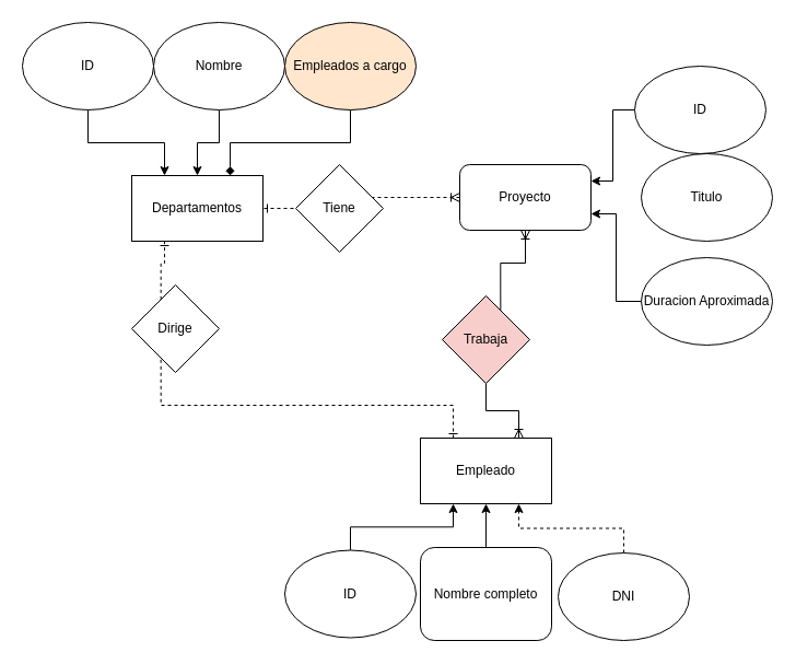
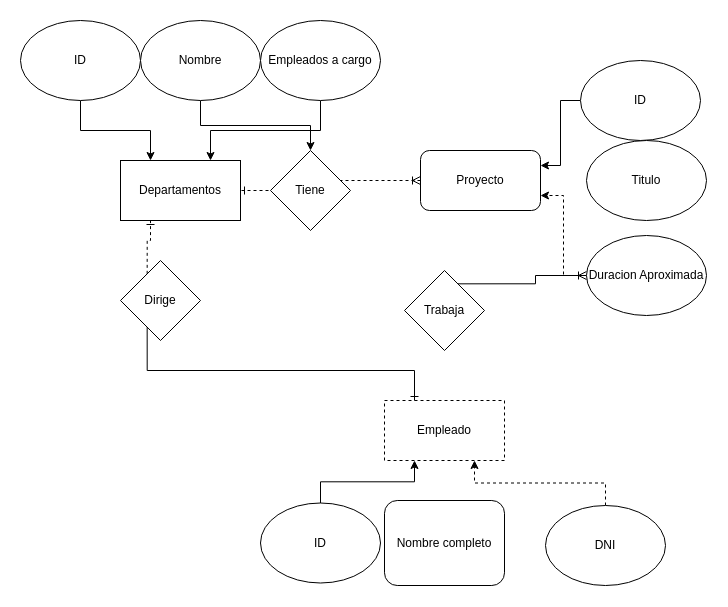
  <mxCell id="0" />
  <mxCell id="1" parent="0" />
  <mxCell id="2" value="Departamentos" style="rounded=0;whiteSpace=wrap;html=1;" vertex="1" parent="1"><mxGeometry x="120" y="160" width="120" height="60" as="geometry" /></mxCell>
  <mxCell id="3" style="edgeStyle=orthogonalEdgeStyle;rounded=0;orthogonalLoop=1;jettySize=auto;html=1;exitX=0.25;exitY=0;exitDx=0;exitDy=0;entryX=0.25;entryY=1;entryDx=0;entryDy=0;startArrow=none;endArrow=ERone;endFill=0;dashed=1;" edge="1" parent="1" source="6" target="2"><mxGeometry relative="1" as="geometry" /></mxCell>
- <mxCell id="4" style="edgeStyle=orthogonalEdgeStyle;rounded=0;orthogonalLoop=1;jettySize=auto;html=1;exitX=0.75;exitY=0;exitDx=0;exitDy=0;entryX=0.5;entryY=1;entryDx=0;entryDy=0;startArrow=none;startFill=0;endArrow=ERoneToMany;endFill=0;" edge="1" parent="1" source="22" target="21"><mxGeometry relative="1" as="geometry" /></mxCell>
- <mxCell id="5" value="Empleado" style="rounded=0;whiteSpace=wrap;html=1;" vertex="1" parent="1"><mxGeometry x="384" y="400" width="120" height="60" as="geometry" /></mxCell>
+ <mxCell id="4" style="edgeStyle=orthogonalEdgeStyle;rounded=0;orthogonalLoop=1;jettySize=auto;html=1;exitX=0.75;exitY=0;exitDx=0;exitDy=0;startArrow=none;startFill=0;endArrow=ERoneToMany;endFill=0;" edge="1" parent="1" source="22" target="28"><mxGeometry relative="1" as="geometry" /></mxCell>
+ <mxCell id="5" value="Empleado" style="rounded=0;whiteSpace=wrap;html=1;dashed=1;" vertex="1" parent="1"><mxGeometry x="384" y="400" width="120" height="60" as="geometry" /></mxCell>
  <mxCell id="6" value="Dirige" style="rhombus;whiteSpace=wrap;html=1;" vertex="1" parent="1"><mxGeometry x="120" y="260" width="80" height="80" as="geometry" /></mxCell>
- <mxCell id="7" value="" style="edgeStyle=orthogonalEdgeStyle;rounded=0;orthogonalLoop=1;jettySize=auto;html=1;exitX=0.25;exitY=0;exitDx=0;exitDy=0;entryX=0.25;entryY=1;entryDx=0;entryDy=0;endArrow=none;startArrow=ERone;startFill=0;endFill=0;dashed=1;" edge="1" parent="1" source="5" target="6"><mxGeometry relative="1" as="geometry"><mxPoint x="414" y="420" as="sourcePoint" /><mxPoint x="414" y="210" as="targetPoint" /></mxGeometry></mxCell>
+ <mxCell id="7" value="" style="edgeStyle=orthogonalEdgeStyle;rounded=0;orthogonalLoop=1;jettySize=auto;html=1;exitX=0.25;exitY=0;exitDx=0;exitDy=0;entryX=0.25;entryY=1;entryDx=0;entryDy=0;endArrow=none;startArrow=ERone;startFill=0;endFill=0;" edge="1" parent="1" source="5" target="6"><mxGeometry relative="1" as="geometry"><mxPoint x="414" y="420" as="sourcePoint" /><mxPoint x="414" y="210" as="targetPoint" /></mxGeometry></mxCell>
  <mxCell id="8" style="edgeStyle=orthogonalEdgeStyle;rounded=0;orthogonalLoop=1;jettySize=auto;html=1;exitX=0.5;exitY=1;exitDx=0;exitDy=0;entryX=0.25;entryY=0;entryDx=0;entryDy=0;startArrow=none;startFill=0;endArrow=classic;endFill=1;" edge="1" parent="1" source="9" target="2"><mxGeometry relative="1" as="geometry" /></mxCell>
  <mxCell id="9" value="ID" style="ellipse;whiteSpace=wrap;html=1;" vertex="1" parent="1"><mxGeometry x="20" y="20" width="120" height="80" as="geometry" /></mxCell>
- <mxCell id="10" style="edgeStyle=orthogonalEdgeStyle;rounded=0;orthogonalLoop=1;jettySize=auto;html=1;exitX=0.5;exitY=1;exitDx=0;exitDy=0;entryX=0.5;entryY=0;entryDx=0;entryDy=0;startArrow=none;startFill=0;endArrow=classic;endFill=1;" edge="1" parent="1" source="11" target="2"><mxGeometry relative="1" as="geometry" /></mxCell>
+ <mxCell id="10" style="edgeStyle=orthogonalEdgeStyle;rounded=0;orthogonalLoop=1;jettySize=auto;html=1;exitX=0.5;exitY=1;exitDx=0;exitDy=0;startArrow=none;startFill=0;endArrow=classic;endFill=1;" edge="1" parent="1" source="11" target="29"><mxGeometry relative="1" as="geometry" /></mxCell>
  <mxCell id="11" value="Nombre" style="ellipse;whiteSpace=wrap;html=1;" vertex="1" parent="1"><mxGeometry x="140" y="20" width="120" height="80" as="geometry" /></mxCell>
- <mxCell id="12" style="edgeStyle=orthogonalEdgeStyle;rounded=0;orthogonalLoop=1;jettySize=auto;html=1;exitX=0.5;exitY=1;exitDx=0;exitDy=0;entryX=0.75;entryY=0;entryDx=0;entryDy=0;startArrow=none;startFill=0;endArrow=diamond;endFill=1;" edge="1" parent="1" source="13" target="2"><mxGeometry relative="1" as="geometry" /></mxCell>
- <mxCell id="13" value="Empleados a cargo" style="ellipse;whiteSpace=wrap;html=1;fillColor=#ffe6cc;" vertex="1" parent="1"><mxGeometry x="260" y="20" width="120" height="80" as="geometry" /></mxCell>
+ <mxCell id="12" style="edgeStyle=orthogonalEdgeStyle;rounded=0;orthogonalLoop=1;jettySize=auto;html=1;exitX=0.5;exitY=1;exitDx=0;exitDy=0;entryX=0.75;entryY=0;entryDx=0;entryDy=0;startArrow=none;startFill=0;endArrow=classic;endFill=1;" edge="1" parent="1" source="13" target="2"><mxGeometry relative="1" as="geometry" /></mxCell>
+ <mxCell id="13" value="Empleados a cargo" style="ellipse;whiteSpace=wrap;html=1;" vertex="1" parent="1"><mxGeometry x="260" y="20" width="120" height="80" as="geometry" /></mxCell>
  <mxCell id="14" style="edgeStyle=orthogonalEdgeStyle;rounded=0;orthogonalLoop=1;jettySize=auto;html=1;exitX=0.5;exitY=0;exitDx=0;exitDy=0;entryX=0.25;entryY=1;entryDx=0;entryDy=0;startArrow=none;startFill=0;endArrow=classic;endFill=1;" edge="1" parent="1" source="15" target="5"><mxGeometry relative="1" as="geometry" /></mxCell>
  <mxCell id="15" value="ID" style="ellipse;whiteSpace=wrap;html=1;" vertex="1" parent="1"><mxGeometry x="260" y="502.5" width="120" height="80" as="geometry" /></mxCell>
- <mxCell id="16" style="edgeStyle=orthogonalEdgeStyle;rounded=0;orthogonalLoop=1;jettySize=auto;html=1;exitX=0.5;exitY=0;exitDx=0;exitDy=0;entryX=0.5;entryY=1;entryDx=0;entryDy=0;startArrow=none;startFill=0;endArrow=classic;endFill=1;" edge="1" parent="1" source="17" target="5"><mxGeometry relative="1" as="geometry" /></mxCell>
  <mxCell id="17" value="Nombre completo" style="whiteSpace=wrap;html=1;rounded=1;" vertex="1" parent="1"><mxGeometry x="384" y="500" width="120" height="85" as="geometry" /></mxCell>
  <mxCell id="18" style="edgeStyle=orthogonalEdgeStyle;rounded=0;orthogonalLoop=1;jettySize=auto;html=1;exitX=0.5;exitY=0;exitDx=0;exitDy=0;entryX=0.75;entryY=1;entryDx=0;entryDy=0;startArrow=none;startFill=0;endArrow=classic;endFill=1;dashed=1;" edge="1" parent="1" source="19" target="5"><mxGeometry relative="1" as="geometry" /></mxCell>
- <mxCell id="19" value="DNI" style="ellipse;whiteSpace=wrap;html=1;" vertex="1" parent="1"><mxGeometry x="510" y="505" width="120" height="80" as="geometry" /></mxCell>
+ <mxCell id="19" value="DNI" style="ellipse;whiteSpace=wrap;html=1;" vertex="1" parent="1"><mxGeometry x="545" y="505" width="120" height="80" as="geometry" /></mxCell>
  <mxCell id="20" style="edgeStyle=orthogonalEdgeStyle;rounded=0;orthogonalLoop=1;jettySize=auto;html=1;exitX=0;exitY=0.5;exitDx=0;exitDy=0;entryX=1;entryY=0.5;entryDx=0;entryDy=0;startArrow=ERoneToMany;startFill=0;endArrow=ERone;endFill=0;dashed=1;" edge="1" parent="1" source="21" target="2"><mxGeometry relative="1" as="geometry" /></mxCell>
  <mxCell id="21" value="Proyecto" style="whiteSpace=wrap;html=1;rounded=1;" vertex="1" parent="1"><mxGeometry x="420" y="150" width="120" height="60" as="geometry" /></mxCell>
- <mxCell id="22" value="Trabaja" style="rhombus;whiteSpace=wrap;html=1;fillColor=#f8cecc;" vertex="1" parent="1"><mxGeometry x="404" y="270" width="80" height="80" as="geometry" /></mxCell>
- <mxCell id="23" value="" style="edgeStyle=orthogonalEdgeStyle;rounded=0;orthogonalLoop=1;jettySize=auto;html=1;exitX=0.75;exitY=0;exitDx=0;exitDy=0;entryX=0.5;entryY=1;entryDx=0;entryDy=0;startArrow=ERoneToMany;startFill=0;endArrow=none;endFill=0;" edge="1" parent="1" source="5" target="22"><mxGeometry relative="1" as="geometry"><mxPoint x="474" y="400" as="sourcePoint" /><mxPoint x="430" y="220" as="targetPoint" /></mxGeometry></mxCell>
+ <mxCell id="22" value="Trabaja" style="rhombus;whiteSpace=wrap;html=1;" vertex="1" parent="1"><mxGeometry x="404" y="270" width="80" height="80" as="geometry" /></mxCell>
  <mxCell id="24" style="edgeStyle=orthogonalEdgeStyle;rounded=0;orthogonalLoop=1;jettySize=auto;html=1;exitX=0;exitY=0.5;exitDx=0;exitDy=0;entryX=1;entryY=0.25;entryDx=0;entryDy=0;startArrow=none;startFill=0;endArrow=classic;endFill=1;" edge="1" parent="1" source="25" target="21"><mxGeometry relative="1" as="geometry" /></mxCell>
  <mxCell id="25" value="ID" style="ellipse;whiteSpace=wrap;html=1;" vertex="1" parent="1"><mxGeometry x="580" y="60" width="120" height="80" as="geometry" /></mxCell>
  <mxCell id="26" value="Titulo" style="ellipse;whiteSpace=wrap;html=1;" vertex="1" parent="1"><mxGeometry x="586" y="140" width="120" height="80" as="geometry" /></mxCell>
- <mxCell id="27" style="edgeStyle=orthogonalEdgeStyle;rounded=0;orthogonalLoop=1;jettySize=auto;html=1;exitX=0;exitY=0.5;exitDx=0;exitDy=0;entryX=1;entryY=0.75;entryDx=0;entryDy=0;startArrow=none;startFill=0;endArrow=classic;endFill=1;" edge="1" parent="1" source="28" target="21"><mxGeometry relative="1" as="geometry" /></mxCell>
+ <mxCell id="27" style="edgeStyle=orthogonalEdgeStyle;rounded=0;orthogonalLoop=1;jettySize=auto;html=1;exitX=0;exitY=0.5;exitDx=0;exitDy=0;entryX=1;entryY=0.75;entryDx=0;entryDy=0;startArrow=none;startFill=0;endArrow=classic;endFill=1;dashed=1;" edge="1" parent="1" source="28" target="21"><mxGeometry relative="1" as="geometry" /></mxCell>
  <mxCell id="28" value="Duracion Aproximada" style="ellipse;whiteSpace=wrap;html=1;" vertex="1" parent="1"><mxGeometry x="586" y="235" width="120" height="80" as="geometry" /></mxCell>
  <mxCell id="29" value="Tiene" style="rhombus;whiteSpace=wrap;html=1;" vertex="1" parent="1"><mxGeometry x="270" y="150" width="80" height="80" as="geometry" /></mxCell>
